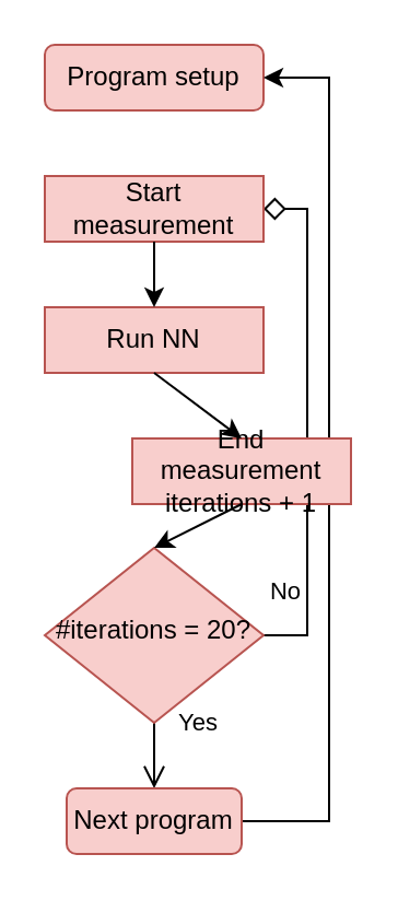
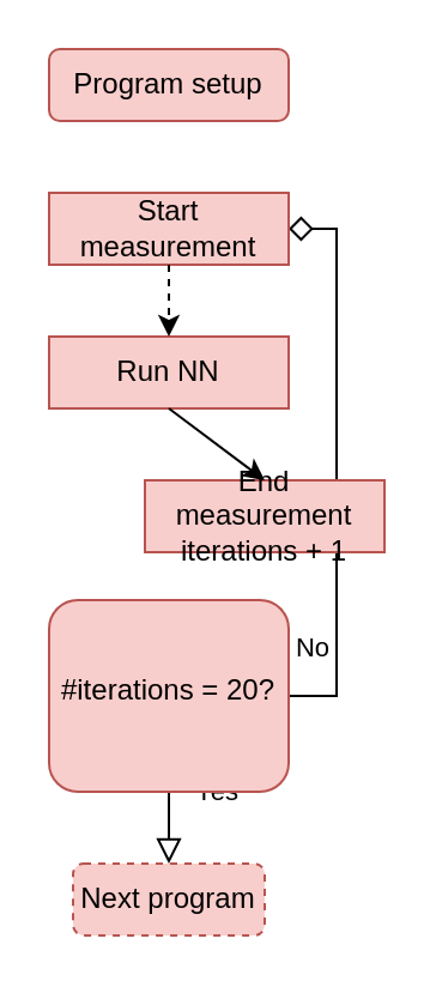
  <mxCell id="0" />
  <mxCell id="1" parent="0" />
  <mxCell id="2" value="Program setup" style="rounded=1;whiteSpace=wrap;html=1;fontSize=12;glass=0;strokeWidth=1;shadow=0;fillColor=#f8cecc;strokeColor=#b85450;" parent="1" vertex="1"><mxGeometry x="20" y="20" width="100" height="30" as="geometry" /></mxCell>
- <mxCell id="3" value="Yes" style="rounded=0;html=1;jettySize=auto;orthogonalLoop=1;fontSize=11;endArrow=open;endFill=0;endSize=8;strokeWidth=1;shadow=0;labelBackgroundColor=none;edgeStyle=orthogonalEdgeStyle;exitX=0.5;exitY=1;exitDx=0;exitDy=0;entryX=0.5;entryY=0;entryDx=0;entryDy=0;" parent="1" source="5" target="7" edge="1"><mxGeometry x="-1" y="20" relative="1" as="geometry"><mxPoint as="offset" /><mxPoint x="-80" y="670" as="sourcePoint" /></mxGeometry></mxCell>
+ <mxCell id="3" value="Yes" style="rounded=0;html=1;jettySize=auto;orthogonalLoop=1;fontSize=11;endArrow=block;endFill=0;endSize=8;strokeWidth=1;shadow=0;labelBackgroundColor=none;edgeStyle=orthogonalEdgeStyle;exitX=0.5;exitY=1;exitDx=0;exitDy=0;entryX=0.5;entryY=0;entryDx=0;entryDy=0;" parent="1" source="5" target="7" edge="1"><mxGeometry x="-1" y="20" relative="1" as="geometry"><mxPoint as="offset" /><mxPoint x="-80" y="670" as="sourcePoint" /></mxGeometry></mxCell>
  <mxCell id="4" value="No" style="edgeStyle=orthogonalEdgeStyle;rounded=0;html=1;jettySize=auto;orthogonalLoop=1;fontSize=11;endArrow=diamond;endFill=0;endSize=8;strokeWidth=1;shadow=0;labelBackgroundColor=none;entryX=1;entryY=0.5;entryDx=0;entryDy=0;" parent="1" source="5" target="8" edge="1"><mxGeometry x="-0.66" y="10" relative="1" as="geometry"><mxPoint as="offset" /><mxPoint x="170" y="90" as="targetPoint" /><Array as="points"><mxPoint x="140" y="290" /><mxPoint x="140" y="95" /></Array></mxGeometry></mxCell>
- <mxCell id="5" value="#iterations = 20?" style="rhombus;whiteSpace=wrap;html=1;shadow=0;fontFamily=Helvetica;fontSize=12;align=center;strokeWidth=1;spacing=6;spacingTop=-4;fillColor=#f8cecc;strokeColor=#b85450;" parent="1" vertex="1"><mxGeometry x="20" y="250" width="100" height="80" as="geometry" /></mxCell>
- <mxCell id="6" style="edgeStyle=orthogonalEdgeStyle;rounded=0;orthogonalLoop=1;jettySize=auto;html=1;entryX=1;entryY=0.5;entryDx=0;entryDy=0;" edge="1" parent="1" source="7" target="2"><mxGeometry relative="1" as="geometry"><mxPoint x="150" y="20" as="targetPoint" /><Array as="points"><mxPoint x="150" y="375" /><mxPoint x="150" y="35" /></Array></mxGeometry></mxCell>
- <mxCell id="7" value="Next program" style="rounded=1;whiteSpace=wrap;html=1;fontSize=12;glass=0;strokeWidth=1;shadow=0;fillColor=#f8cecc;strokeColor=#b85450;" parent="1" vertex="1"><mxGeometry x="30" y="360" width="80" height="30" as="geometry" /></mxCell>
+ <mxCell id="5" value="#iterations = 20?" style="whiteSpace=wrap;html=1;shadow=0;fontFamily=Helvetica;fontSize=12;align=center;strokeWidth=1;spacing=6;spacingTop=-4;fillColor=#f8cecc;strokeColor=#b85450;rounded=1;" parent="1" vertex="1"><mxGeometry x="20" y="250" width="100" height="80" as="geometry" /></mxCell>
+ <mxCell id="7" value="Next program" style="rounded=1;whiteSpace=wrap;html=1;fontSize=12;glass=0;strokeWidth=1;shadow=0;fillColor=#f8cecc;strokeColor=#b85450;dashed=1;" parent="1" vertex="1"><mxGeometry x="30" y="360" width="80" height="30" as="geometry" /></mxCell>
  <mxCell id="8" value="Start measurement" style="rounded=0;whiteSpace=wrap;html=1;fillColor=#f8cecc;strokeColor=#b85450;" vertex="1" parent="1"><mxGeometry x="20" y="80" width="100" height="30" as="geometry" /></mxCell>
  <mxCell id="9" value="Run NN" style="rounded=0;whiteSpace=wrap;html=1;fillColor=#f8cecc;strokeColor=#b85450;" vertex="1" parent="1"><mxGeometry x="20" y="140" width="100" height="30" as="geometry" /></mxCell>
- <mxCell id="10" value="" style="endArrow=classic;html=1;exitX=0.5;exitY=1;exitDx=0;exitDy=0;entryX=0.5;entryY=0;entryDx=0;entryDy=0;" edge="1" parent="1" source="8" target="9"><mxGeometry width="50" height="50" relative="1" as="geometry"><mxPoint x="80" y="340" as="sourcePoint" /><mxPoint x="130" y="290" as="targetPoint" /></mxGeometry></mxCell>
+ <mxCell id="10" value="" style="endArrow=classic;html=1;exitX=0.5;exitY=1;exitDx=0;exitDy=0;entryX=0.5;entryY=0;entryDx=0;entryDy=0;dashed=1;" edge="1" parent="1" source="8" target="9"><mxGeometry width="50" height="50" relative="1" as="geometry"><mxPoint x="80" y="340" as="sourcePoint" /><mxPoint x="130" y="290" as="targetPoint" /></mxGeometry></mxCell>
  <mxCell id="11" value="End measurement&lt;br&gt;iterations + 1" style="rounded=0;whiteSpace=wrap;html=1;fillColor=#f8cecc;strokeColor=#b85450;" vertex="1" parent="1"><mxGeometry x="60" y="200" width="100" height="30" as="geometry" /></mxCell>
  <mxCell id="12" value="" style="endArrow=classic;html=1;entryX=0.5;entryY=0;entryDx=0;entryDy=0;" edge="1" parent="1" target="11"><mxGeometry width="50" height="50" relative="1" as="geometry"><mxPoint x="70" y="170" as="sourcePoint" /><mxPoint x="80" y="150" as="targetPoint" /></mxGeometry></mxCell>
- <mxCell id="13" value="" style="endArrow=classic;html=1;entryX=0.5;entryY=0;entryDx=0;entryDy=0;exitX=0.5;exitY=1;exitDx=0;exitDy=0;" edge="1" parent="1" source="11" target="5"><mxGeometry width="50" height="50" relative="1" as="geometry"><mxPoint x="80" y="180" as="sourcePoint" /><mxPoint x="80" y="210" as="targetPoint" /></mxGeometry></mxCell>
